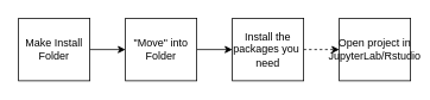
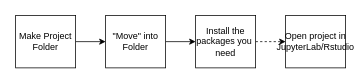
  <mxCell id="0" />
  <mxCell id="1" parent="0" />
  <mxCell id="2" style="edgeStyle=orthogonalEdgeStyle;rounded=0;orthogonalLoop=1;jettySize=auto;html=1;exitX=1;exitY=0.5;exitDx=0;exitDy=0;entryX=0;entryY=0.5;entryDx=0;entryDy=0;" edge="1" parent="1" source="3" target="5"><mxGeometry relative="1" as="geometry" /></mxCell>
- <mxCell id="3" value="Make Install Folder" style="rounded=0;whiteSpace=wrap;html=1;" vertex="1" parent="1"><mxGeometry x="20" y="20" width="80" height="70" as="geometry" /></mxCell>
+ <mxCell id="3" value="Make Project Folder" style="rounded=0;whiteSpace=wrap;html=1;" vertex="1" parent="1"><mxGeometry x="20" y="20" width="80" height="70" as="geometry" /></mxCell>
  <mxCell id="4" style="edgeStyle=orthogonalEdgeStyle;rounded=0;orthogonalLoop=1;jettySize=auto;html=1;exitX=1;exitY=0.5;exitDx=0;exitDy=0;entryX=0;entryY=0.5;entryDx=0;entryDy=0;" edge="1" parent="1" source="5" target="7"><mxGeometry relative="1" as="geometry" /></mxCell>
  <mxCell id="5" value="&lt;div&gt;&quot;Move&quot; into&lt;/div&gt;&lt;div&gt;Folder&lt;/div&gt;" style="rounded=0;whiteSpace=wrap;html=1;" vertex="1" parent="1"><mxGeometry x="140" y="20" width="80" height="70" as="geometry" /></mxCell>
  <mxCell id="6" style="edgeStyle=orthogonalEdgeStyle;rounded=0;orthogonalLoop=1;jettySize=auto;html=1;exitX=1;exitY=0.5;exitDx=0;exitDy=0;entryX=0;entryY=0.5;entryDx=0;entryDy=0;dashed=1;" edge="1" parent="1" source="7" target="8"><mxGeometry relative="1" as="geometry" /></mxCell>
  <mxCell id="7" value="&lt;div&gt;Install the packages you&amp;nbsp;&lt;/div&gt;&lt;div&gt;need&lt;/div&gt;" style="rounded=0;whiteSpace=wrap;html=1;" vertex="1" parent="1"><mxGeometry x="260" y="20" width="80" height="70" as="geometry" /></mxCell>
  <mxCell id="8" value="Open project in JupyterLab/Rstudio" style="rounded=0;whiteSpace=wrap;html=1;" vertex="1" parent="1"><mxGeometry x="380" y="20" width="80" height="70" as="geometry" /></mxCell>
